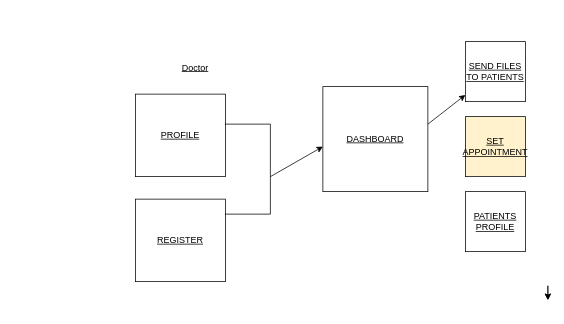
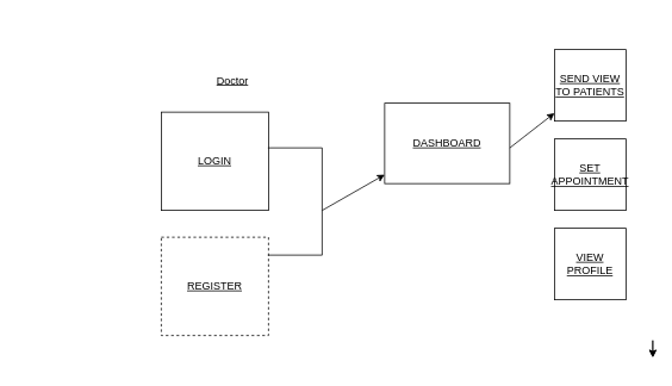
  <mxCell id="0" />
  <mxCell id="1" parent="0" />
  <mxCell id="2" value="" style="endArrow=classic;html=1;fontStyle=4" edge="1" parent="1"><mxGeometry width="50" height="50" relative="1" as="geometry"><mxPoint x="730" y="380.488" as="sourcePoint" /><mxPoint x="730" y="399.512" as="targetPoint" /></mxGeometry></mxCell>
  <mxCell id="3" value="" style="endArrow=classic;html=1;fontStyle=4" edge="1" parent="1"><mxGeometry width="50" height="50" relative="1" as="geometry"><mxPoint x="730" y="380.488" as="sourcePoint" /><mxPoint x="730" y="399.512" as="targetPoint" /></mxGeometry></mxCell>
  <mxCell id="4" value="" style="group;container=1;fontStyle=4" vertex="1" connectable="0" parent="1"><mxGeometry x="20" y="20" width="670" height="390" as="geometry"><mxRectangle x="310" y="160" width="50" height="40" as="alternateBounds" /></mxGeometry></mxCell>
- <mxCell id="5" value="PROFILE" style="whiteSpace=wrap;html=1;fontStyle=4" vertex="1" parent="4"><mxGeometry x="160" y="105" width="120" height="110" as="geometry" /></mxCell>
- <mxCell id="6" value="REGISTER" style="whiteSpace=wrap;html=1;fontStyle=4" vertex="1" parent="4"><mxGeometry x="160" y="245" width="120" height="110" as="geometry" /></mxCell>
+ <mxCell id="5" value="LOGIN" style="whiteSpace=wrap;html=1;fontStyle=4" vertex="1" parent="4"><mxGeometry x="160" y="105" width="120" height="110" as="geometry" /></mxCell>
+ <mxCell id="6" value="REGISTER" style="whiteSpace=wrap;html=1;fontStyle=4;dashed=1;" vertex="1" parent="4"><mxGeometry x="160" y="245" width="120" height="110" as="geometry" /></mxCell>
  <mxCell id="7" value="Doctor&lt;br&gt;" style="text;html=1;strokeColor=none;fillColor=none;align=center;verticalAlign=middle;whiteSpace=wrap;rounded=0;fontStyle=4" vertex="1" parent="4"><mxGeometry x="220" y="60" width="40" height="20" as="geometry" /></mxCell>
  <mxCell id="8" value="" style="shape=partialRectangle;whiteSpace=wrap;html=1;bottom=1;right=1;left=1;top=0;fillColor=none;routingCenterX=-0.5;rotation=-90;fontStyle=4" vertex="1" parent="4"><mxGeometry x="250" y="175" width="120" height="60" as="geometry" /></mxCell>
- <mxCell id="9" value="DASHBOARD" style="whiteSpace=wrap;html=1;aspect=fixed;fontStyle=4" vertex="1" parent="4"><mxGeometry x="410" y="95" width="140" height="140" as="geometry" /></mxCell>
+ <mxCell id="9" value="DASHBOARD" style="whiteSpace=wrap;html=1;aspect=fixed;fontStyle=4" vertex="1" parent="4"><mxGeometry x="410" y="95" width="140" height="90" as="geometry" /></mxCell>
  <mxCell id="10" value="" style="endArrow=classic;html=1;fontStyle=4" edge="1" parent="4"><mxGeometry width="50" height="50" relative="1" as="geometry"><mxPoint x="340" y="215" as="sourcePoint" /><mxPoint x="410" y="175" as="targetPoint" /></mxGeometry></mxCell>
  <mxCell id="11" value="" style="endArrow=classic;html=1;fontStyle=4" edge="1" parent="4" target="12"><mxGeometry width="50" height="50" relative="1" as="geometry"><mxPoint x="550" y="145" as="sourcePoint" /><mxPoint x="570" y="115" as="targetPoint" /></mxGeometry></mxCell>
- <mxCell id="12" value="SEND FILES TO PATIENTS" style="whiteSpace=wrap;html=1;aspect=fixed;fontStyle=4" vertex="1" parent="4"><mxGeometry x="600" y="35" width="80" height="80" as="geometry" /></mxCell>
- <mxCell id="13" value="SET APPOINTMENT" style="whiteSpace=wrap;html=1;aspect=fixed;fontStyle=4;fillColor=#fff2cc;" vertex="1" parent="4"><mxGeometry x="600" y="135" width="80" height="80" as="geometry" /></mxCell>
- <mxCell id="14" value="PATIENTS PROFILE" style="whiteSpace=wrap;html=1;aspect=fixed;fontStyle=4" vertex="1" parent="4"><mxGeometry x="600" y="235" width="80" height="80" as="geometry" /></mxCell>
+ <mxCell id="12" value="SEND VIEW TO PATIENTS" style="whiteSpace=wrap;html=1;aspect=fixed;fontStyle=4" vertex="1" parent="4"><mxGeometry x="600" y="35" width="80" height="80" as="geometry" /></mxCell>
+ <mxCell id="13" value="SET APPOINTMENT" style="whiteSpace=wrap;html=1;aspect=fixed;fontStyle=4" vertex="1" parent="4"><mxGeometry x="600" y="135" width="80" height="80" as="geometry" /></mxCell>
+ <mxCell id="14" value="VIEW PROFILE" style="whiteSpace=wrap;html=1;aspect=fixed;fontStyle=4" vertex="1" parent="4"><mxGeometry x="600" y="235" width="80" height="80" as="geometry" /></mxCell>
